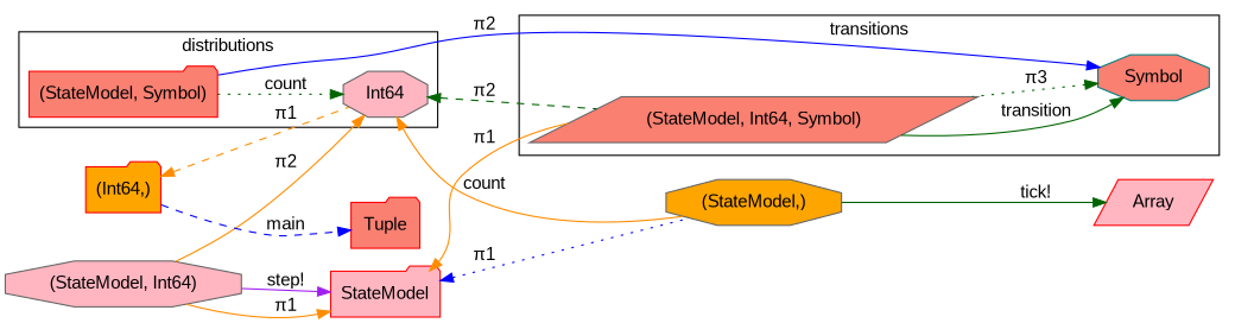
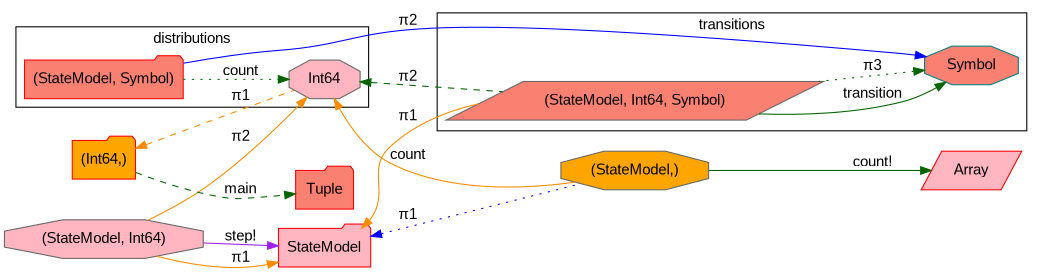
  digraph {
    fontname="Liberation Sans"
    rankdir=LR
    node [color=red fillcolor=salmon fontname="Liberation Sans" shape=octagon style=filled]
    edge [color=darkgreen fontname="Liberation Sans" style=solid dir=back]
    n1 [color=gray40 label="(StateModel, Int64, Symbol)" shape=parallelogram]
    n2 [color=teal label=Symbol]
    n3 [label="(StateModel, Symbol)" shape=folder]
    n4 [color=gray40 fillcolor=lightpink label=Int64]
    n5 [color=gray40 fillcolor=lightpink label="(StateModel, Int64)"]
    n6 [color=gray40 fillcolor=orange label="(StateModel,)"]
    n7 [fillcolor=lightpink label=Array shape=parallelogram]
    n8 [fillcolor=lightpink label=StateModel shape=folder]
    n9 [fillcolor=orange label="(Int64,)" shape=folder]
    n10 [label=Tuple shape=folder]
    subgraph cluster_1 {
      label=transitions
      n1
      n2
    }
    subgraph cluster_2 {
      label=distributions
      n3
      n4
    }
    n1 -> n2 [label=transition dir=""]
    n2 -> n1 [label="π3" style=dotted]
    n2 -> n3 [color=blue label="π2"]
    n3 -> n4 [label=count style=dotted dir=""]
    n4 -> n1 [label="π2" style=dashed]
    n4 -> n5 [color=darkorange label="π2"]
    n5 -> n8 [color=purple label="step!" dir=""]
    n6 -> n4 [color=darkorange label=count dir=""]
-   n6 -> n7 [label="tick!" dir=""]
+   n6 -> n7 [label="count!" dir=""]
    n8 -> n1 [color=darkorange label="π1"]
    n8 -> n5 [color=darkorange label="π1"]
    n8 -> n6 [color=blue label="π1" style=dotted]
    n9 -> n4 [color=darkorange label="π1" style=dashed]
-   n9 -> n10 [color=blue label=main style=dashed dir=""]
+   n9 -> n10 [label=main style=dashed dir=""]
  }
